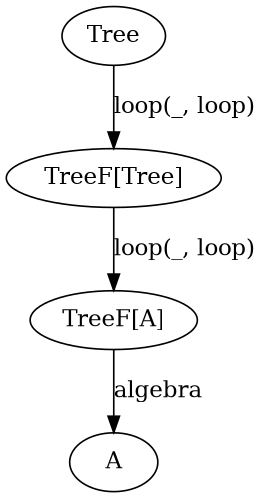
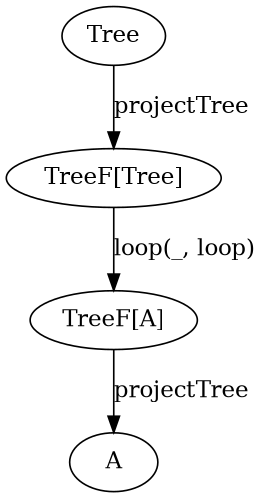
  digraph {
    n1 [label=Tree]
    n2 [label="TreeF[Tree]"]
    n3 [label="TreeF[A]"]
    A
-   n1 -> n2 [label="loop(_, loop)"]
+   n1 -> n2 [label=projectTree]
    n2 -> n3 [label="loop(_, loop)"]
-   n3 -> A [label=algebra]
+   n3 -> A [label=projectTree]
  }
